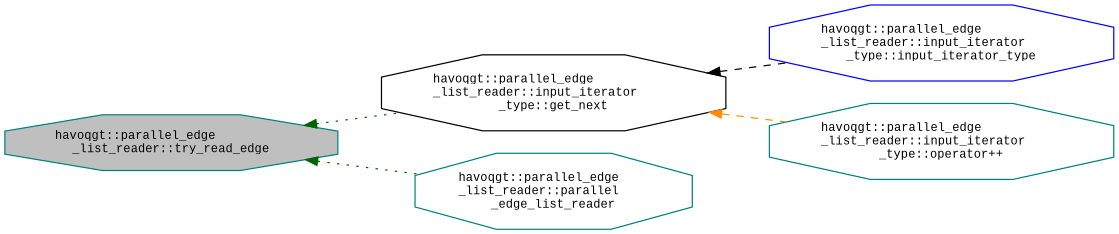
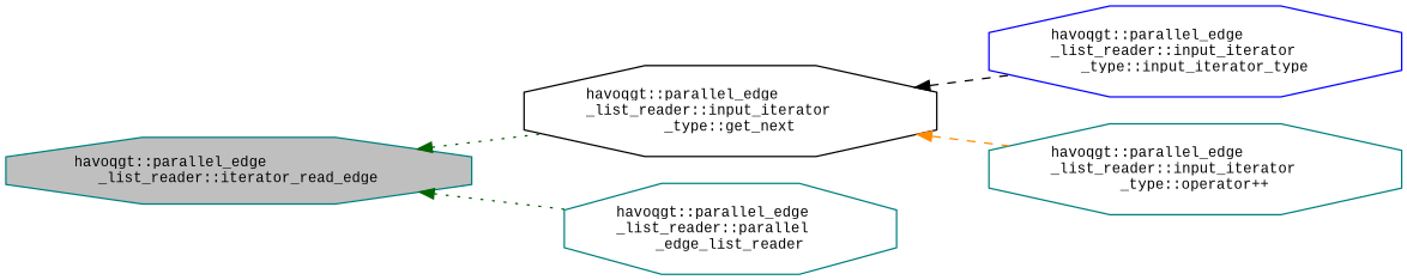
  digraph {
    rankdir=LR
    fontname="Liberation Mono"
    node [color=teal fillcolor=white fontname="Liberation Mono" fontsize=10 shape=octagon style=filled]
    edge [color=darkgreen dir=back fontname="Liberation Mono" fontsize=10 labelfontname=Helvetica labelfontsize=10 style=dotted]
-   n1 [fillcolor=grey75 fontcolor=black height=0.2 label="havoqgt::parallel_edge\l_list_reader::try_read_edge" width=0.4]
+   n1 [fillcolor=grey75 fontcolor=black height=0.2 label="havoqgt::parallel_edge\l_list_reader::iterator_read_edge" width=0.4]
    n2 [color=black height=0.2 label="havoqgt::parallel_edge\l_list_reader::input_iterator\l_type::get_next" width=0.4]
    n3 [height=0.2 label="havoqgt::parallel_edge\l_list_reader::parallel\l_edge_list_reader" width=0.4]
    n4 [color=blue height=0.2 label="havoqgt::parallel_edge\l_list_reader::input_iterator\l_type::input_iterator_type" width=0.4]
    n5 [height=0.2 label="havoqgt::parallel_edge\l_list_reader::input_iterator\l_type::operator++" width=0.4]
    n1 -> n2
    n1 -> n3
    n2 -> n4 [color=black style=dashed]
    n2 -> n5 [color=darkorange style=dashed]
  }
